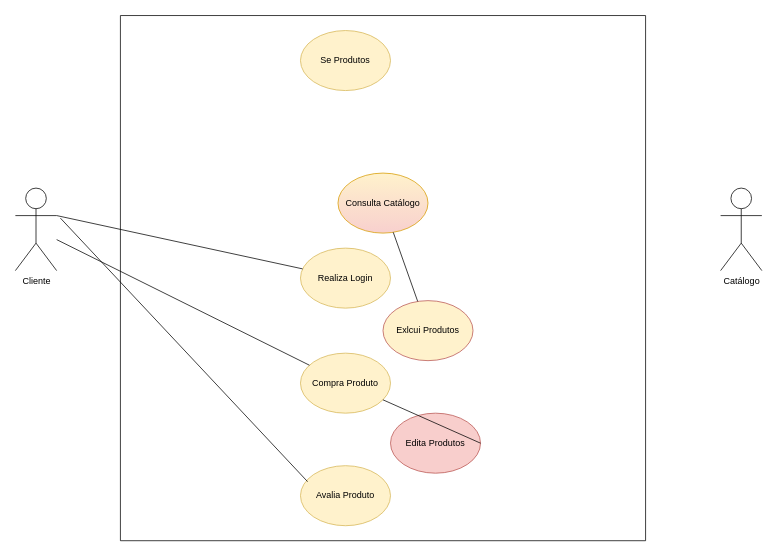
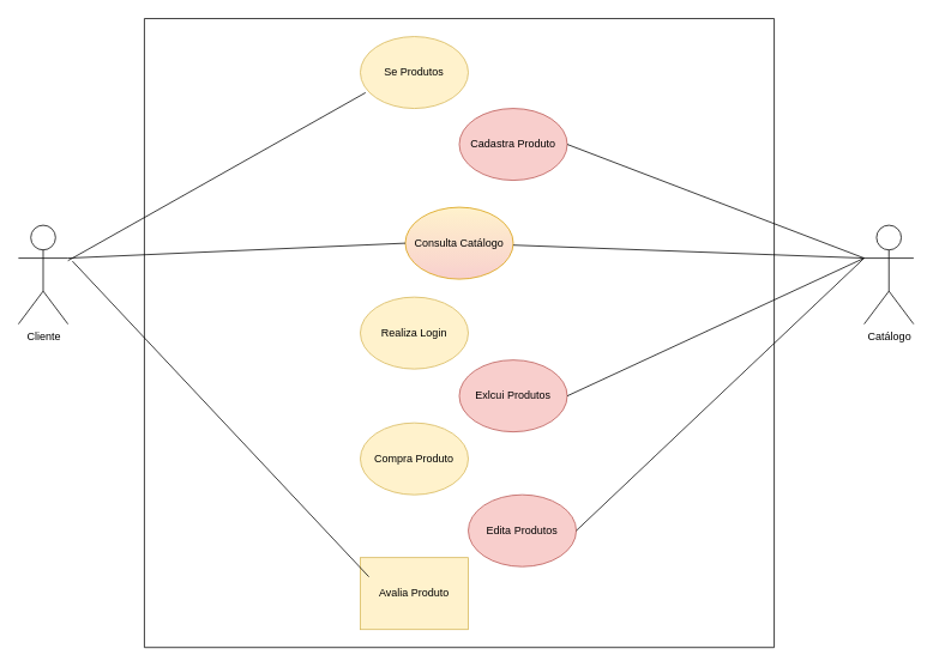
  <mxCell id="0" />
  <mxCell id="1" parent="0" />
  <mxCell id="2" value="Cliente" style="shape=umlActor;verticalLabelPosition=bottom;verticalAlign=top;html=1;outlineConnect=0;" vertex="1" parent="1"><mxGeometry x="20" y="250" width="55" height="110" as="geometry" /></mxCell>
  <mxCell id="3" value="" style="swimlane;startSize=0;" vertex="1" parent="1"><mxGeometry x="160" y="20" width="700" height="700" as="geometry" /></mxCell>
  <mxCell id="4" value="Se Produtos" style="ellipse;whiteSpace=wrap;html=1;fillColor=#fff2cc;strokeColor=#d6b656;" vertex="1" parent="3"><mxGeometry x="240" y="20" width="120" height="80" as="geometry" /></mxCell>
  <mxCell id="5" value="Realiza Login" style="ellipse;whiteSpace=wrap;html=1;fillColor=#fff2cc;strokeColor=#d6b656;" vertex="1" parent="3"><mxGeometry x="240" y="310" width="120" height="80" as="geometry" /></mxCell>
  <mxCell id="6" value="Compra Produto" style="ellipse;whiteSpace=wrap;html=1;fillColor=#fff2cc;strokeColor=#d6b656;" vertex="1" parent="3"><mxGeometry x="240" y="450" width="120" height="80" as="geometry" /></mxCell>
+ <mxCell id="7" value="Cadastra Produto" style="ellipse;whiteSpace=wrap;html=1;fillColor=#f8cecc;strokeColor=#b85450;" vertex="1" parent="3"><mxGeometry x="350" y="100" width="120" height="80" as="geometry" /></mxCell>
  <mxCell id="8" value="Consulta Catálogo" style="ellipse;whiteSpace=wrap;html=1;fillColor=#fff2cc;strokeColor=#d79b00;gradientColor=#f8d0ce;" vertex="1" parent="3"><mxGeometry x="290" y="210" width="120" height="80" as="geometry" /></mxCell>
- <mxCell id="9" value="Exlcui Produtos" style="ellipse;whiteSpace=wrap;html=1;fillColor=#fff2cc;strokeColor=#b85450;" vertex="1" parent="3"><mxGeometry x="350" y="380" width="120" height="80" as="geometry" /></mxCell>
- <mxCell id="10" value="Avalia Produto" style="ellipse;whiteSpace=wrap;html=1;fillColor=#fff2cc;strokeColor=#d6b656;" vertex="1" parent="3"><mxGeometry x="240" y="600" width="120" height="80" as="geometry" /></mxCell>
+ <mxCell id="9" value="Exlcui Produtos" style="ellipse;whiteSpace=wrap;html=1;fillColor=#f8cecc;strokeColor=#b85450;" vertex="1" parent="3"><mxGeometry x="350" y="380" width="120" height="80" as="geometry" /></mxCell>
+ <mxCell id="10" value="Avalia Produto" style="whiteSpace=wrap;html=1;fillColor=#fff2cc;strokeColor=#d6b656;rounded=0;" vertex="1" parent="3"><mxGeometry x="240" y="600" width="120" height="80" as="geometry" /></mxCell>
  <mxCell id="11" value="Edita Produtos" style="ellipse;whiteSpace=wrap;html=1;fillColor=#f8cecc;strokeColor=#b85450;" vertex="1" parent="3"><mxGeometry x="360" y="530" width="120" height="80" as="geometry" /></mxCell>
  <mxCell id="12" value="Catálogo&lt;br&gt;" style="shape=umlActor;verticalLabelPosition=bottom;verticalAlign=top;html=1;outlineConnect=0;" vertex="1" parent="1"><mxGeometry x="960" y="250" width="55" height="110" as="geometry" /></mxCell>
- <mxCell id="13" value="" style="endArrow=none;html=1;rounded=0;" edge="1" parent="1" source="2" target="6"><mxGeometry width="50" height="50" relative="1" as="geometry"><mxPoint x="530" y="560" as="sourcePoint" /><mxPoint x="580" y="510" as="targetPoint" /></mxGeometry></mxCell>
- <mxCell id="15" value="" style="endArrow=none;html=1;rounded=0;" edge="1" parent="1" source="8" target="9"><mxGeometry width="50" height="50" relative="1" as="geometry"><mxPoint x="680" y="140" as="sourcePoint" /><mxPoint x="970" y="297" as="targetPoint" /></mxGeometry></mxCell>
- <mxCell id="16" value="" style="endArrow=none;html=1;rounded=0;exitX=1;exitY=0.333;exitDx=0;exitDy=0;exitPerimeter=0;" edge="1" parent="1" source="2" target="5"><mxGeometry width="50" height="50" relative="1" as="geometry"><mxPoint x="640" y="300" as="sourcePoint" /><mxPoint x="520" y="290" as="targetPoint" /></mxGeometry></mxCell>
+ <mxCell id="13" value="" style="endArrow=none;html=1;rounded=0;entryX=0.048;entryY=0.781;entryDx=0;entryDy=0;entryPerimeter=0;" edge="1" parent="1" source="2" target="4"><mxGeometry width="50" height="50" relative="1" as="geometry"><mxPoint x="530" y="560" as="sourcePoint" /><mxPoint x="580" y="510" as="targetPoint" /></mxGeometry></mxCell>
+ <mxCell id="14" value="" style="endArrow=none;html=1;rounded=0;entryX=0;entryY=0.333;entryDx=0;entryDy=0;entryPerimeter=0;exitX=1;exitY=0.5;exitDx=0;exitDy=0;" edge="1" parent="1" source="7" target="12"><mxGeometry width="50" height="50" relative="1" as="geometry"><mxPoint x="890" y="280" as="sourcePoint" /><mxPoint x="940" y="230" as="targetPoint" /></mxGeometry></mxCell>
+ <mxCell id="15" value="" style="endArrow=none;html=1;rounded=0;entryX=0;entryY=0.333;entryDx=0;entryDy=0;entryPerimeter=0;" edge="1" parent="1" source="8" target="12"><mxGeometry width="50" height="50" relative="1" as="geometry"><mxPoint x="680" y="140" as="sourcePoint" /><mxPoint x="970" y="297" as="targetPoint" /></mxGeometry></mxCell>
+ <mxCell id="16" value="" style="endArrow=none;html=1;rounded=0;exitX=1;exitY=0.333;exitDx=0;exitDy=0;exitPerimeter=0;entryX=0;entryY=0.5;entryDx=0;entryDy=0;" edge="1" parent="1" source="2" target="8"><mxGeometry width="50" height="50" relative="1" as="geometry"><mxPoint x="640" y="300" as="sourcePoint" /><mxPoint x="520" y="290" as="targetPoint" /></mxGeometry></mxCell>
+ <mxCell id="17" value="" style="endArrow=none;html=1;rounded=0;exitX=1;exitY=0.5;exitDx=0;exitDy=0;entryX=0;entryY=0.333;entryDx=0;entryDy=0;entryPerimeter=0;" edge="1" parent="1" source="9" target="12"><mxGeometry width="50" height="50" relative="1" as="geometry"><mxPoint x="580" y="300" as="sourcePoint" /><mxPoint x="970" y="297" as="targetPoint" /></mxGeometry></mxCell>
  <mxCell id="18" value="" style="endArrow=none;html=1;rounded=0;entryX=0.079;entryY=0.266;entryDx=0;entryDy=0;entryPerimeter=0;" edge="1" parent="1" target="10"><mxGeometry width="50" height="50" relative="1" as="geometry"><mxPoint x="80" y="290" as="sourcePoint" /><mxPoint x="330" y="360" as="targetPoint" /></mxGeometry></mxCell>
- <mxCell id="19" value="" style="endArrow=none;html=1;rounded=0;exitX=1;exitY=0.5;exitDx=0;exitDy=0;" edge="1" parent="1" source="11" target="6"><mxGeometry width="50" height="50" relative="1" as="geometry"><mxPoint x="650" y="470" as="sourcePoint" /><mxPoint x="970" y="297" as="targetPoint" /></mxGeometry></mxCell>
+ <mxCell id="19" value="" style="endArrow=none;html=1;rounded=0;exitX=1;exitY=0.5;exitDx=0;exitDy=0;entryX=0;entryY=0.333;entryDx=0;entryDy=0;entryPerimeter=0;" edge="1" parent="1" source="11" target="12"><mxGeometry width="50" height="50" relative="1" as="geometry"><mxPoint x="650" y="470" as="sourcePoint" /><mxPoint x="970" y="297" as="targetPoint" /></mxGeometry></mxCell>
